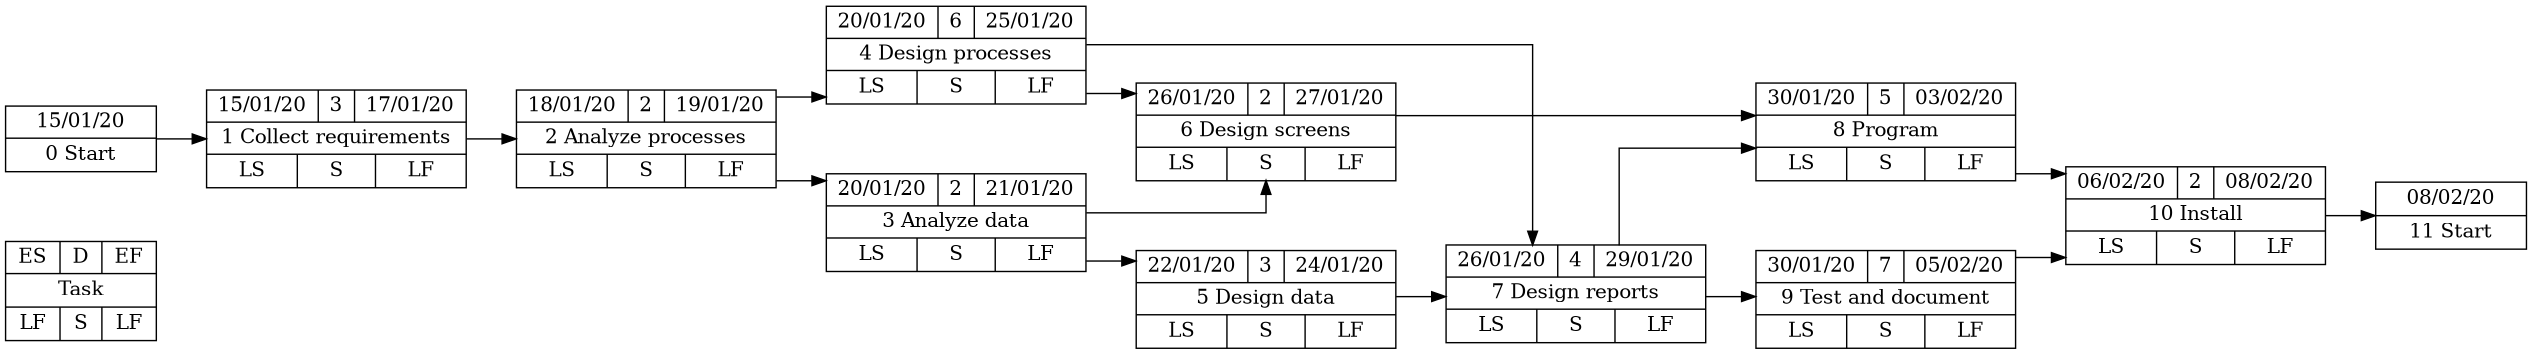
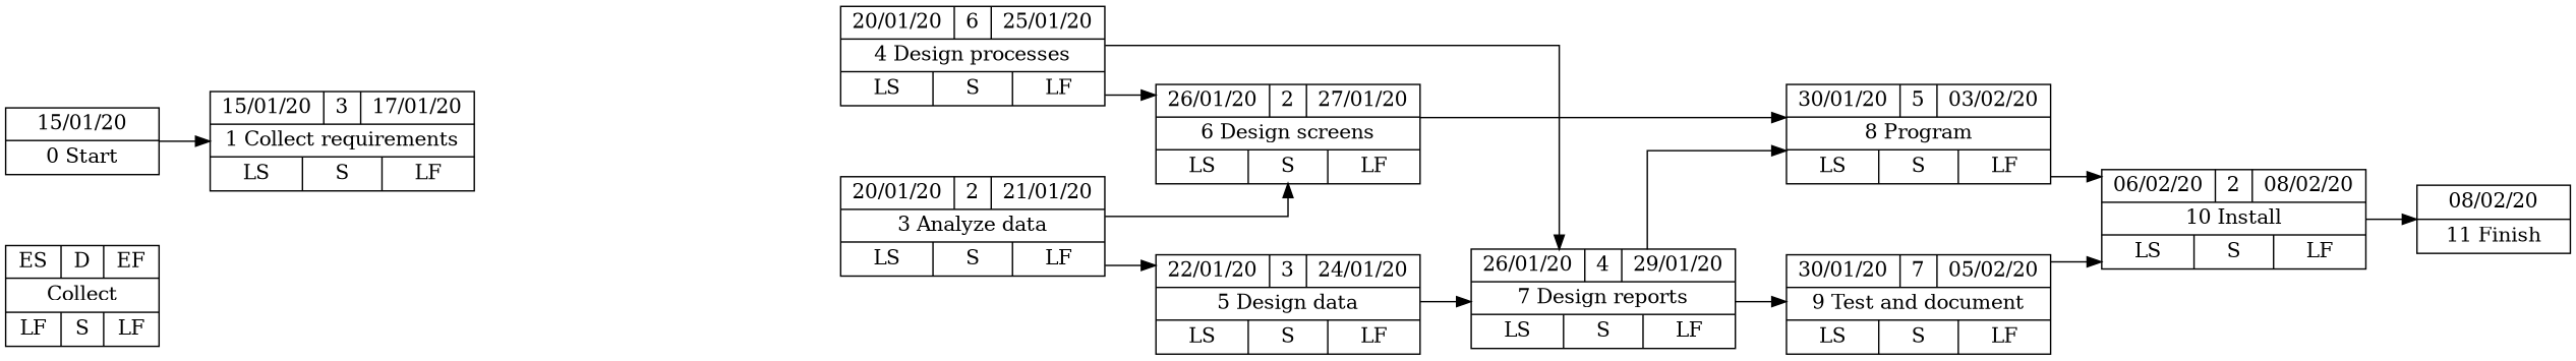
  digraph {
    nodesep=.7
    rankdir=LR
    splines=ortho
    node [shape=record]
-   n1 [height=.1 label="{ES|D|EF} | {Task} | {LF|S|LF}" width=1.5]
+   n1 [height=.1 label="{ES|D|EF} | {Collect} | {LF|S|LF}" width=1.5]
    n2 [height=.1 label="{15/01/20}|{0 Start}" width=1.5]
    n3 [height=.1 label="{15/01/20|3|17/01/20}|{1 Collect requirements}|{LS|S|LF}" width=1.5]
-   n4 [height=.1 label="{18/01/20|2|19/01/20}|{2 Analyze processes}|{LS|S|LF}" width=1.5]
    n5 [height=.1 label="{20/01/20|2|21/01/20}|{3 Analyze data}|{LS|S|LF}" width=1.5]
    n6 [height=.1 label="{20/01/20|6|25/01/20}|{4 Design processes}|{LS|S|LF}" width=1.5]
    n7 [height=.1 label="{22/01/20|3|24/01/20}|{5 Design data}|{LS|S|LF}" width=1.5]
    n8 [height=.1 label="{26/01/20|2|27/01/20}|{6 Design screens}|{LS|S|LF}" width=1.5]
    n9 [height=.1 label="{26/01/20|4|29/01/20}|{7 Design reports}|{LS|S|LF}" width=1.5]
    n10 [height=.1 label="{30/01/20|5|03/02/20}|{8 Program}|{LS|S|LF}" width=1.5]
    n11 [height=.1 label="{30/01/20|7|05/02/20}|{9 Test and document}|{LS|S|LF}" width=1.5]
    n12 [height=.1 label="{06/02/20|2|08/02/20}|{10 Install}|{LS|S|LF}" width=1.5]
-   n13 [height=.1 label="{08/02/20}|{11 Start}" width=1.5]
+   n13 [height=.1 label="{08/02/20}|{11 Finish}" width=1.5]
    n2 -> n3
-   n3 -> n4
-   n4 -> n5
-   n4 -> n6
    n5 -> n7
    n5 -> n8
    n6 -> n8
    n6 -> n9
    n7 -> n9
    n8 -> n10
    n9 -> n10
    n9 -> n11
    n10 -> n12
    n11 -> n12
    n12 -> n13
  }
